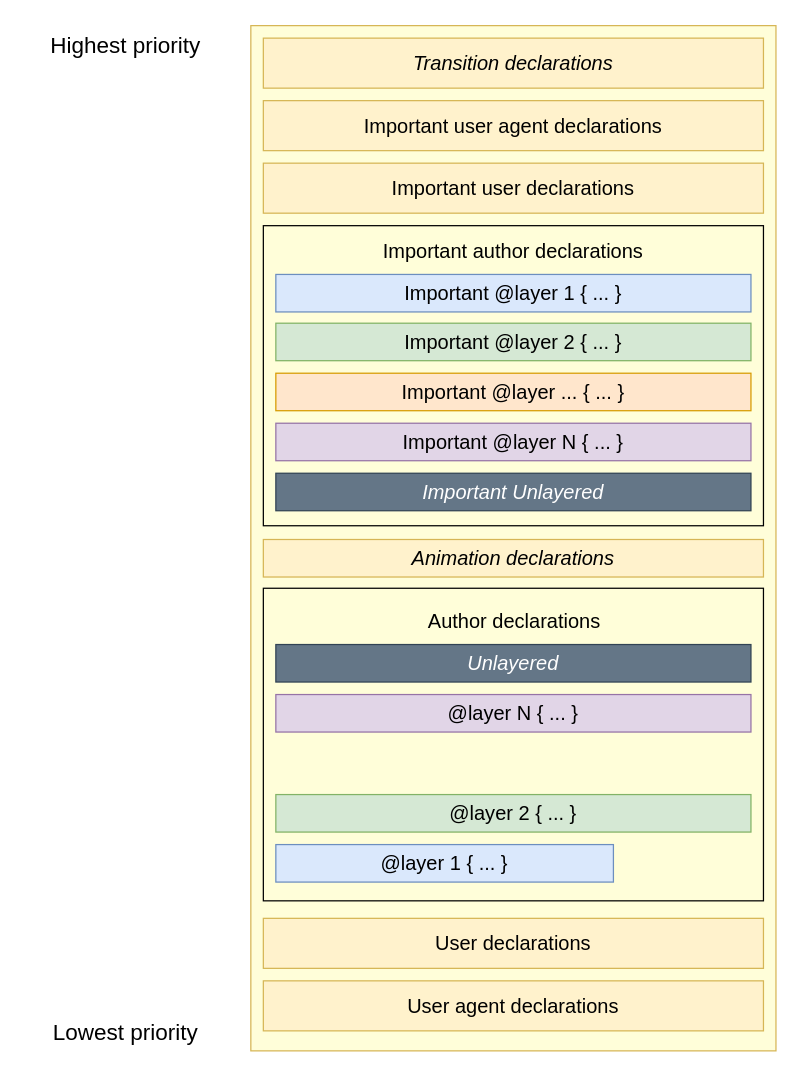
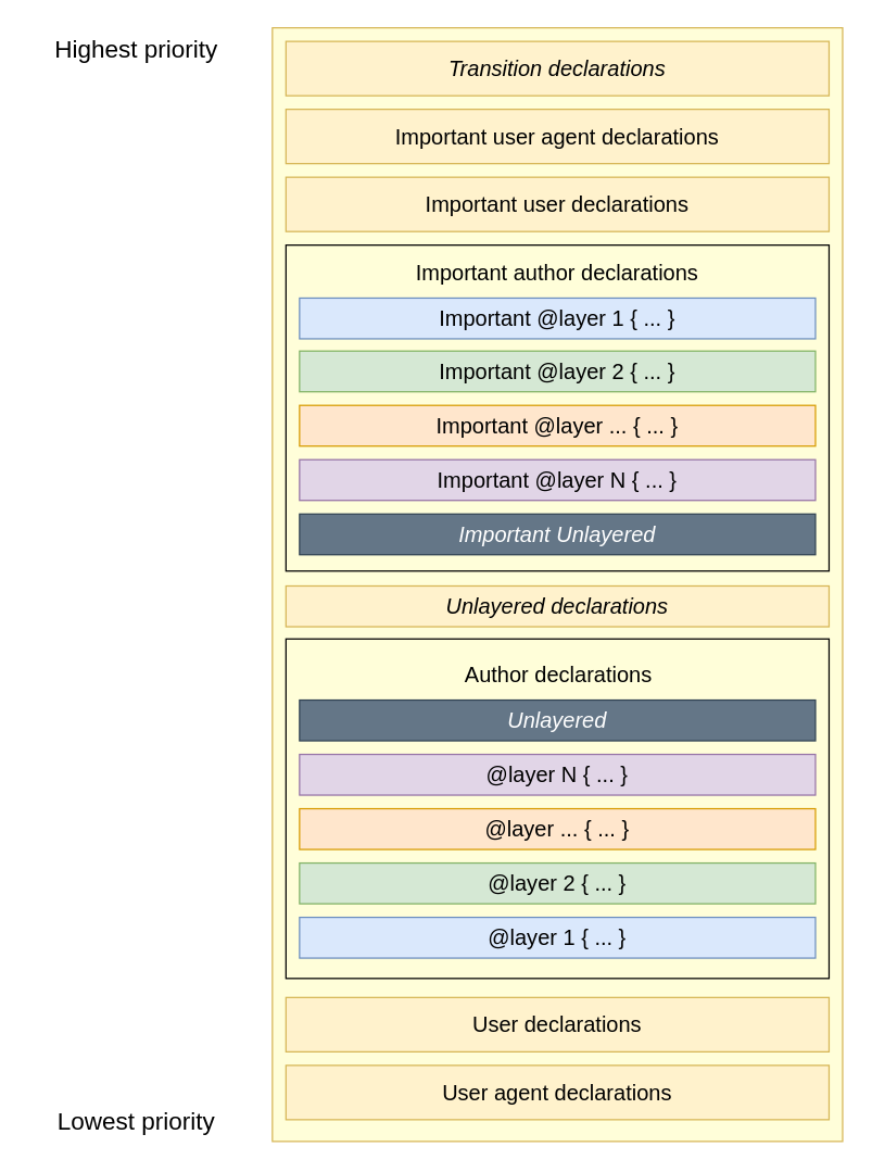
  <mxCell id="0" />
  <mxCell id="1" parent="0" />
  <mxCell id="2" value="" style="whiteSpace=wrap;html=1;fillColor=#FFFED9;strokeColor=#d6b656;" parent="1" vertex="1"><mxGeometry x="200" y="20" width="420" height="820" as="geometry" /></mxCell>
  <mxCell id="3" value="" style="whiteSpace=wrap;html=1;fillColor=none;" parent="1" vertex="1"><mxGeometry x="210" y="180" width="400" height="240" as="geometry" /></mxCell>
  <mxCell id="4" value="&lt;i&gt;&lt;font face=&quot;sans-serif&quot;&gt;Transition declarations&lt;/font&gt;&lt;/i&gt;" style="text;html=1;align=center;verticalAlign=middle;whiteSpace=wrap;rounded=1;fontFamily=Monospace;labelBackgroundColor=none;spacing=4;spacingLeft=0;spacingTop=0;fillColor=#fff2cc;strokeColor=#d6b656;arcSize=0;fontSize=16;fontStyle=0;shadow=0;shadowOffsetX=2;shadowOffsetY=2;shadowBlur=1;strokeWidth=1;perimeterSpacing=0;" parent="1" vertex="1"><mxGeometry x="210" y="30" width="400" height="40" as="geometry" /></mxCell>
  <mxCell id="5" value="&lt;font style=&quot;font-size: 18px;&quot;&gt;Highest priority&lt;/font&gt;" style="text;html=1;align=center;verticalAlign=middle;whiteSpace=wrap;rounded=0;fontFamily=Helvetica;fontSize=12;fontColor=default;labelBackgroundColor=none;strokeWidth=1;dashed=1;" parent="1" vertex="1"><mxGeometry x="30" y="21" width="140" height="30" as="geometry" /></mxCell>
  <mxCell id="6" value="&lt;font style=&quot;font-size: 18px;&quot;&gt;Lowest priority&lt;/font&gt;" style="text;html=1;align=center;verticalAlign=middle;whiteSpace=wrap;rounded=0;fontFamily=Helvetica;fontSize=12;fontColor=default;labelBackgroundColor=none;strokeWidth=1;dashed=1;" parent="1" vertex="1"><mxGeometry y="811" width="160" height="30" as="geometry" x="20" /></mxCell>
  <mxCell id="7" value="&lt;font face=&quot;sans-serif&quot;&gt;Important user agent declarations&lt;/font&gt;" style="text;html=1;align=center;verticalAlign=middle;whiteSpace=wrap;rounded=1;fontFamily=Monospace;labelBackgroundColor=none;spacing=4;spacingLeft=0;spacingTop=0;fillColor=#fff2cc;strokeColor=#d6b656;arcSize=0;fontSize=16;fontStyle=0;shadow=0;shadowOffsetX=2;shadowOffsetY=2;shadowBlur=1;strokeWidth=1;perimeterSpacing=0;" parent="1" vertex="1"><mxGeometry x="210" y="80" width="400" height="40" as="geometry" /></mxCell>
  <mxCell id="8" value="&lt;font face=&quot;sans-serif&quot;&gt;Important user declarations&lt;/font&gt;" style="text;html=1;align=center;verticalAlign=middle;whiteSpace=wrap;rounded=1;fontFamily=Monospace;labelBackgroundColor=none;spacing=4;spacingLeft=0;spacingTop=0;fillColor=#fff2cc;strokeColor=#d6b656;arcSize=0;fontSize=16;fontStyle=0;shadow=0;shadowOffsetX=2;shadowOffsetY=2;shadowBlur=1;strokeWidth=1;perimeterSpacing=0;" parent="1" vertex="1"><mxGeometry x="210" y="130" width="400" height="40" as="geometry" /></mxCell>
  <mxCell id="9" value="&lt;font face=&quot;sans-serif&quot;&gt;Important @layer 1 { ... }&lt;br&gt;&lt;/font&gt;" style="text;html=1;align=center;verticalAlign=middle;whiteSpace=wrap;rounded=1;fontFamily=Monospace;labelBackgroundColor=none;spacing=4;spacingLeft=0;spacingTop=0;fillColor=#dae8fc;strokeColor=#6c8ebf;arcSize=0;fontSize=16;fontStyle=0;shadow=0;shadowOffsetX=2;shadowOffsetY=2;shadowBlur=1;strokeWidth=1;perimeterSpacing=0;" parent="1" vertex="1"><mxGeometry x="220" y="219" width="380" height="30" as="geometry" /></mxCell>
  <mxCell id="10" value="&lt;font face=&quot;sans-serif&quot;&gt;Important @layer 2 { ... }&lt;br&gt;&lt;/font&gt;" style="text;html=1;align=center;verticalAlign=middle;whiteSpace=wrap;rounded=1;fontFamily=Monospace;labelBackgroundColor=none;spacing=4;spacingLeft=0;spacingTop=0;fillColor=#d5e8d4;strokeColor=#82b366;arcSize=0;fontSize=16;fontStyle=0;shadow=0;shadowOffsetX=2;shadowOffsetY=2;shadowBlur=1;strokeWidth=1;perimeterSpacing=0;" parent="1" vertex="1"><mxGeometry x="220" y="258" width="380" height="30" as="geometry" /></mxCell>
  <mxCell id="11" value="&lt;font face=&quot;sans-serif&quot;&gt;Important @layer ... { ... }&lt;br&gt;&lt;/font&gt;" style="text;html=1;align=center;verticalAlign=middle;whiteSpace=wrap;rounded=1;fontFamily=Monospace;labelBackgroundColor=none;spacing=4;spacingLeft=0;spacingTop=0;fillColor=#ffe6cc;strokeColor=#d79b00;arcSize=0;fontSize=16;fontStyle=0;shadow=0;shadowOffsetX=2;shadowOffsetY=2;shadowBlur=1;strokeWidth=1;perimeterSpacing=0;" parent="1" vertex="1"><mxGeometry x="220" y="298" width="380" height="30" as="geometry" /></mxCell>
  <mxCell id="12" value="&lt;font face=&quot;sans-serif&quot;&gt;Important @layer N { ... }&lt;br&gt;&lt;/font&gt;" style="text;html=1;align=center;verticalAlign=middle;whiteSpace=wrap;rounded=1;fontFamily=Monospace;labelBackgroundColor=none;spacing=4;spacingLeft=0;spacingTop=0;fillColor=#e1d5e7;strokeColor=#9673a6;arcSize=0;fontSize=16;fontStyle=0;shadow=0;shadowOffsetX=2;shadowOffsetY=2;shadowBlur=1;strokeWidth=1;perimeterSpacing=0;" parent="1" vertex="1"><mxGeometry x="220" y="338" width="380" height="30" as="geometry" /></mxCell>
  <mxCell id="13" value="&lt;i&gt;&lt;font face=&quot;sans-serif&quot;&gt;Important Unlayered&lt;br&gt;&lt;/font&gt;&lt;/i&gt;" style="text;html=1;align=center;verticalAlign=middle;whiteSpace=wrap;rounded=1;fontFamily=Monospace;labelBackgroundColor=none;spacing=4;spacingLeft=0;spacingTop=0;fillColor=#647687;strokeColor=#314354;arcSize=0;fontSize=16;fontStyle=0;shadow=0;shadowOffsetX=2;shadowOffsetY=2;shadowBlur=1;strokeWidth=1;perimeterSpacing=0;fontColor=#ffffff;" parent="1" vertex="1"><mxGeometry x="220" y="378" width="380" height="30" as="geometry" /></mxCell>
- <mxCell id="14" value="&lt;i&gt;&lt;font face=&quot;sans-serif&quot;&gt;Animation declarations&lt;br&gt;&lt;/font&gt;&lt;/i&gt;" style="text;html=1;align=center;verticalAlign=middle;whiteSpace=wrap;rounded=1;fontFamily=Monospace;labelBackgroundColor=none;spacing=4;spacingLeft=0;spacingTop=0;fillColor=#fff2cc;strokeColor=#d6b656;arcSize=0;fontSize=16;fontStyle=0;shadow=0;shadowOffsetX=2;shadowOffsetY=2;shadowBlur=1;strokeWidth=1;perimeterSpacing=0;" parent="1" vertex="1"><mxGeometry x="210" y="431" width="400" height="30" as="geometry" /></mxCell>
+ <mxCell id="14" value="&lt;i&gt;&lt;font face=&quot;sans-serif&quot;&gt;Unlayered declarations&lt;br&gt;&lt;/font&gt;&lt;/i&gt;" style="text;html=1;align=center;verticalAlign=middle;whiteSpace=wrap;rounded=1;fontFamily=Monospace;labelBackgroundColor=none;spacing=4;spacingLeft=0;spacingTop=0;fillColor=#fff2cc;strokeColor=#d6b656;arcSize=0;fontSize=16;fontStyle=0;shadow=0;shadowOffsetX=2;shadowOffsetY=2;shadowBlur=1;strokeWidth=1;perimeterSpacing=0;" parent="1" vertex="1"><mxGeometry x="210" y="431" width="400" height="30" as="geometry" /></mxCell>
  <mxCell id="15" value="" style="whiteSpace=wrap;html=1;fillColor=none;" parent="1" vertex="1"><mxGeometry x="210" y="470" width="400" height="250" as="geometry" /></mxCell>
- <mxCell id="16" value="&lt;font face=&quot;sans-serif&quot;&gt;@layer 1 { ... }&lt;br&gt;&lt;/font&gt;" style="text;html=1;align=center;verticalAlign=middle;whiteSpace=wrap;rounded=1;fontFamily=Monospace;labelBackgroundColor=none;spacing=4;spacingLeft=0;spacingTop=0;fillColor=#dae8fc;strokeColor=#6c8ebf;arcSize=0;fontSize=16;fontStyle=0;shadow=0;shadowOffsetX=2;shadowOffsetY=2;shadowBlur=1;strokeWidth=1;perimeterSpacing=0;" parent="1" vertex="1"><mxGeometry x="220" y="675" width="270" height="30" as="geometry" /></mxCell>
+ <mxCell id="16" value="&lt;font face=&quot;sans-serif&quot;&gt;@layer 1 { ... }&lt;br&gt;&lt;/font&gt;" style="text;html=1;align=center;verticalAlign=middle;whiteSpace=wrap;rounded=1;fontFamily=Monospace;labelBackgroundColor=none;spacing=4;spacingLeft=0;spacingTop=0;fillColor=#dae8fc;strokeColor=#6c8ebf;arcSize=0;fontSize=16;fontStyle=0;shadow=0;shadowOffsetX=2;shadowOffsetY=2;shadowBlur=1;strokeWidth=1;perimeterSpacing=0;" parent="1" vertex="1"><mxGeometry x="220" y="675" width="380" height="30" as="geometry" /></mxCell>
  <mxCell id="17" value="&lt;font face=&quot;sans-serif&quot;&gt;@layer 2 { ... }&lt;br&gt;&lt;/font&gt;" style="text;html=1;align=center;verticalAlign=middle;whiteSpace=wrap;rounded=1;fontFamily=Monospace;labelBackgroundColor=none;spacing=4;spacingLeft=0;spacingTop=0;fillColor=#d5e8d4;strokeColor=#82b366;arcSize=0;fontSize=16;fontStyle=0;shadow=0;shadowOffsetX=2;shadowOffsetY=2;shadowBlur=1;strokeWidth=1;perimeterSpacing=0;" parent="1" vertex="1"><mxGeometry x="220" y="635" width="380" height="30" as="geometry" /></mxCell>
+ <mxCell id="18" value="&lt;font face=&quot;sans-serif&quot;&gt;@layer ... { ... }&lt;br&gt;&lt;/font&gt;" style="text;html=1;align=center;verticalAlign=middle;whiteSpace=wrap;rounded=1;fontFamily=Monospace;labelBackgroundColor=none;spacing=4;spacingLeft=0;spacingTop=0;fillColor=#ffe6cc;strokeColor=#d79b00;arcSize=0;fontSize=16;fontStyle=0;shadow=0;shadowOffsetX=2;shadowOffsetY=2;shadowBlur=1;strokeWidth=1;perimeterSpacing=0;" parent="1" vertex="1"><mxGeometry x="220" y="595" width="380" height="30" as="geometry" /></mxCell>
  <mxCell id="19" value="&lt;font face=&quot;sans-serif&quot;&gt;@layer N { ... }&lt;br&gt;&lt;/font&gt;" style="text;html=1;align=center;verticalAlign=middle;whiteSpace=wrap;rounded=1;fontFamily=Monospace;labelBackgroundColor=none;spacing=4;spacingLeft=0;spacingTop=0;fillColor=#e1d5e7;strokeColor=#9673a6;arcSize=0;fontSize=16;fontStyle=0;shadow=0;shadowOffsetX=2;shadowOffsetY=2;shadowBlur=1;strokeWidth=1;perimeterSpacing=0;" parent="1" vertex="1"><mxGeometry x="220" y="555" width="380" height="30" as="geometry" /></mxCell>
  <mxCell id="20" value="&lt;i&gt;&lt;font face=&quot;sans-serif&quot;&gt;Unlayered&lt;br&gt;&lt;/font&gt;&lt;/i&gt;" style="text;html=1;align=center;verticalAlign=middle;whiteSpace=wrap;rounded=1;fontFamily=Monospace;labelBackgroundColor=none;spacing=4;spacingLeft=0;spacingTop=0;fillColor=#647687;strokeColor=#314354;arcSize=0;fontSize=16;fontStyle=0;shadow=0;shadowOffsetX=2;shadowOffsetY=2;shadowBlur=1;strokeWidth=1;perimeterSpacing=0;fontColor=#ffffff;" parent="1" vertex="1"><mxGeometry x="220" y="515" width="380" height="30" as="geometry" /></mxCell>
  <mxCell id="21" value="&lt;font face=&quot;sans-serif&quot;&gt;User declarations&lt;br&gt;&lt;/font&gt;" style="text;html=1;align=center;verticalAlign=middle;whiteSpace=wrap;rounded=1;fontFamily=Monospace;labelBackgroundColor=none;spacing=4;spacingLeft=0;spacingTop=0;fillColor=#fff2cc;strokeColor=#d6b656;arcSize=0;fontSize=16;fontStyle=0;shadow=0;shadowOffsetX=2;shadowOffsetY=2;shadowBlur=1;strokeWidth=1;perimeterSpacing=0;" parent="1" vertex="1"><mxGeometry x="210" y="734" width="400" height="40" as="geometry" /></mxCell>
  <mxCell id="22" value="&lt;font face=&quot;sans-serif&quot;&gt;User agent declarations&lt;/font&gt;" style="text;html=1;align=center;verticalAlign=middle;whiteSpace=wrap;rounded=1;fontFamily=Monospace;labelBackgroundColor=none;spacing=4;spacingLeft=0;spacingTop=0;fillColor=#fff2cc;strokeColor=#d6b656;arcSize=0;fontSize=16;fontStyle=0;shadow=0;shadowOffsetX=2;shadowOffsetY=2;shadowBlur=1;strokeWidth=1;perimeterSpacing=0;" parent="1" vertex="1"><mxGeometry x="210" y="784" width="400" height="40" as="geometry" /></mxCell>
  <mxCell id="23" value="&lt;font face=&quot;sans-serif&quot;&gt;Important author declarations&lt;/font&gt;" style="text;html=1;align=center;verticalAlign=middle;whiteSpace=wrap;rounded=1;fontFamily=Monospace;labelBackgroundColor=none;spacing=4;spacingLeft=0;spacingTop=0;arcSize=0;fontSize=16;fontStyle=0;shadow=0;shadowOffsetX=2;shadowOffsetY=2;shadowBlur=1;strokeWidth=1;perimeterSpacing=0;" parent="1" vertex="1"><mxGeometry x="220" y="180" width="380" height="40" as="geometry" /></mxCell>
  <mxCell id="24" value="&lt;font face=&quot;sans-serif&quot;&gt;Author declarations&lt;/font&gt;" style="text;html=1;align=center;verticalAlign=middle;whiteSpace=wrap;rounded=1;fontFamily=Monospace;labelBackgroundColor=none;spacing=4;spacingLeft=0;spacingTop=0;arcSize=0;fontSize=16;fontStyle=0;shadow=0;shadowOffsetX=2;shadowOffsetY=2;shadowBlur=1;strokeWidth=1;perimeterSpacing=0;" parent="1" vertex="1"><mxGeometry x="221" y="476" width="380" height="40" as="geometry" /></mxCell>
